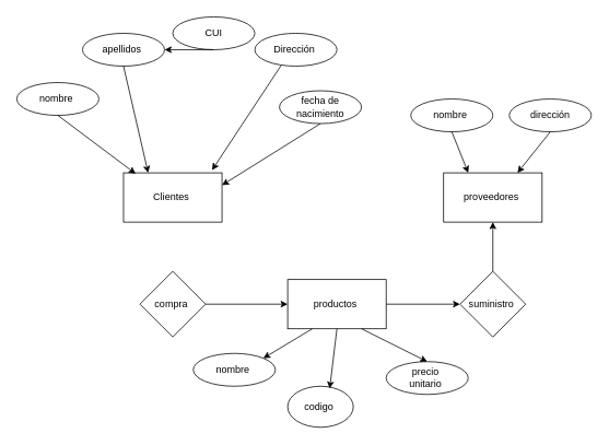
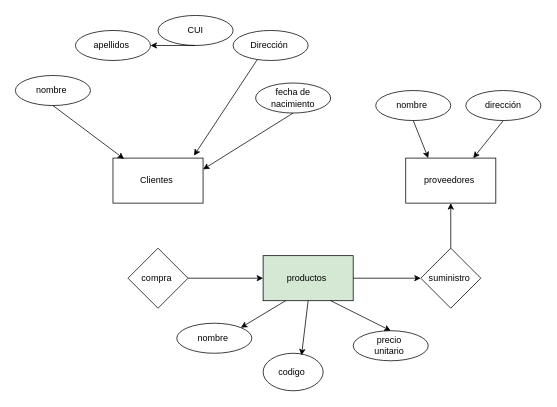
  <mxCell id="0" />
  <mxCell id="1" parent="0" />
  <mxCell id="2" value="&lt;font style=&quot;vertical-align: inherit&quot;&gt;&lt;font style=&quot;vertical-align: inherit&quot;&gt;Clientes&amp;nbsp;&lt;/font&gt;&lt;/font&gt;" style="rounded=0;whiteSpace=wrap;html=1;" vertex="1" parent="1"><mxGeometry x="150" y="210" width="120" height="60" as="geometry" /></mxCell>
- <mxCell id="3" value="&lt;font style=&quot;vertical-align: inherit&quot;&gt;&lt;font style=&quot;vertical-align: inherit&quot;&gt;productos&amp;nbsp;&lt;/font&gt;&lt;/font&gt;" style="rounded=0;whiteSpace=wrap;html=1;" vertex="1" parent="1"><mxGeometry x="350" y="340" width="120" height="60" as="geometry" /></mxCell>
+ <mxCell id="3" value="&lt;font style=&quot;vertical-align: inherit&quot;&gt;&lt;font style=&quot;vertical-align: inherit&quot;&gt;productos&amp;nbsp;&lt;/font&gt;&lt;/font&gt;" style="rounded=0;whiteSpace=wrap;html=1;fillColor=#d5e8d4;" vertex="1" parent="1"><mxGeometry x="350" y="340" width="120" height="60" as="geometry" /></mxCell>
  <mxCell id="4" value="proveedores&amp;nbsp;" style="rounded=0;whiteSpace=wrap;html=1;" vertex="1" parent="1"><mxGeometry x="540" y="210" width="120" height="60" as="geometry" /></mxCell>
  <mxCell id="5" value="compra&amp;nbsp;" style="rhombus;whiteSpace=wrap;html=1;" vertex="1" parent="1"><mxGeometry x="170" y="330" width="80" height="80" as="geometry" /></mxCell>
  <mxCell id="6" value="suministro&amp;nbsp;" style="rhombus;whiteSpace=wrap;html=1;" vertex="1" parent="1"><mxGeometry x="560" y="330" width="80" height="80" as="geometry" /></mxCell>
  <mxCell id="7" value="" style="endArrow=classic;html=1;exitX=1;exitY=0.5;exitDx=0;exitDy=0;entryX=0;entryY=0.5;entryDx=0;entryDy=0;" edge="1" parent="1" source="5" target="3"><mxGeometry width="50" height="50" relative="1" as="geometry"><mxPoint x="260" y="490" as="sourcePoint" /><mxPoint x="310" y="440" as="targetPoint" /><Array as="points" /></mxGeometry></mxCell>
  <mxCell id="8" value="" style="endArrow=classic;html=1;exitX=1;exitY=0.5;exitDx=0;exitDy=0;entryX=0;entryY=0.5;entryDx=0;entryDy=0;" edge="1" parent="1" source="3" target="6"><mxGeometry width="50" height="50" relative="1" as="geometry"><mxPoint x="260" y="490" as="sourcePoint" /><mxPoint x="310" y="440" as="targetPoint" /></mxGeometry></mxCell>
  <mxCell id="9" value="" style="endArrow=classic;html=1;exitX=0.5;exitY=0;exitDx=0;exitDy=0;entryX=0.5;entryY=1;entryDx=0;entryDy=0;" edge="1" parent="1" source="6" target="4"><mxGeometry width="50" height="50" relative="1" as="geometry"><mxPoint x="260" y="490" as="sourcePoint" /><mxPoint x="310" y="440" as="targetPoint" /></mxGeometry></mxCell>
  <mxCell id="10" value="nombre&amp;nbsp;" style="ellipse;whiteSpace=wrap;html=1;" vertex="1" parent="1"><mxGeometry x="235" y="430" width="100" height="40" as="geometry" /></mxCell>
  <mxCell id="11" value="codigo&amp;nbsp;" style="ellipse;whiteSpace=wrap;html=1;" vertex="1" parent="1"><mxGeometry x="350" y="470" width="80" height="50" as="geometry" /></mxCell>
  <mxCell id="12" value="precio&amp;nbsp;&lt;br&gt;unitario&amp;nbsp;" style="ellipse;whiteSpace=wrap;html=1;" vertex="1" parent="1"><mxGeometry x="470" y="440" width="100" height="40" as="geometry" /></mxCell>
  <mxCell id="13" value="" style="endArrow=classic;html=1;exitX=0.25;exitY=1;exitDx=0;exitDy=0;entryX=1;entryY=0;entryDx=0;entryDy=0;" edge="1" parent="1" source="3" target="10"><mxGeometry width="50" height="50" relative="1" as="geometry"><mxPoint x="310" y="330" as="sourcePoint" /><mxPoint x="360" y="280" as="targetPoint" /></mxGeometry></mxCell>
  <mxCell id="14" value="" style="endArrow=classic;html=1;exitX=0.5;exitY=1;exitDx=0;exitDy=0;entryX=0.64;entryY=0.056;entryDx=0;entryDy=0;entryPerimeter=0;" edge="1" parent="1" source="3" target="11"><mxGeometry width="50" height="50" relative="1" as="geometry"><mxPoint x="459.64" y="434.14" as="sourcePoint" /><mxPoint x="400" y="470" as="targetPoint" /></mxGeometry></mxCell>
  <mxCell id="15" value="" style="endArrow=classic;html=1;exitX=0.75;exitY=1;exitDx=0;exitDy=0;entryX=0.5;entryY=0;entryDx=0;entryDy=0;" edge="1" parent="1" source="3" target="12"><mxGeometry width="50" height="50" relative="1" as="geometry"><mxPoint x="400" y="420" as="sourcePoint" /><mxPoint x="520" y="430" as="targetPoint" /></mxGeometry></mxCell>
  <mxCell id="16" value="Dirección&amp;nbsp;" style="ellipse;whiteSpace=wrap;html=1;" vertex="1" parent="1"><mxGeometry x="310" y="40" width="100" height="40" as="geometry" /></mxCell>
  <mxCell id="17" value="apellidos&amp;nbsp;" style="ellipse;whiteSpace=wrap;html=1;" vertex="1" parent="1"><mxGeometry x="100" y="40" width="100" height="40" as="geometry" /></mxCell>
  <mxCell id="18" value="nombre&amp;nbsp;" style="ellipse;whiteSpace=wrap;html=1;" vertex="1" parent="1"><mxGeometry x="20" y="100" width="100" height="40" as="geometry" /></mxCell>
  <mxCell id="19" value="CUI" style="ellipse;whiteSpace=wrap;html=1;" vertex="1" parent="1"><mxGeometry x="210" y="20" width="100" height="40" as="geometry" /></mxCell>
  <mxCell id="20" value="fecha de nacimiento" style="ellipse;whiteSpace=wrap;html=1;" vertex="1" parent="1"><mxGeometry x="340" y="110" width="100" height="40" as="geometry" /></mxCell>
  <mxCell id="21" value="" style="endArrow=classic;html=1;exitX=0.5;exitY=1;exitDx=0;exitDy=0;entryX=0.123;entryY=0.018;entryDx=0;entryDy=0;entryPerimeter=0;" edge="1" parent="1" source="18" target="2"><mxGeometry width="50" height="50" relative="1" as="geometry"><mxPoint x="310" y="510" as="sourcePoint" /><mxPoint x="90" y="150" as="targetPoint" /></mxGeometry></mxCell>
- <mxCell id="22" value="" style="endArrow=classic;html=1;exitX=0.5;exitY=1;exitDx=0;exitDy=0;entryX=0.25;entryY=0;entryDx=0;entryDy=0;" edge="1" parent="1" source="17" target="2"><mxGeometry width="50" height="50" relative="1" as="geometry"><mxPoint x="310" y="510" as="sourcePoint" /><mxPoint x="360" y="460" as="targetPoint" /></mxGeometry></mxCell>
  <mxCell id="23" value="" style="endArrow=classic;html=1;exitX=0.5;exitY=1;exitDx=0;exitDy=0;" edge="1" parent="1" source="19" target="17"><mxGeometry width="50" height="50" relative="1" as="geometry"><mxPoint x="160" y="90" as="sourcePoint" /><mxPoint x="190" y="220" as="targetPoint" /></mxGeometry></mxCell>
  <mxCell id="24" value="" style="endArrow=classic;html=1;exitX=0.323;exitY=0.968;exitDx=0;exitDy=0;entryX=0.899;entryY=-0.055;entryDx=0;entryDy=0;exitPerimeter=0;entryPerimeter=0;" edge="1" parent="1" source="16" target="2"><mxGeometry width="50" height="50" relative="1" as="geometry"><mxPoint x="170" y="100" as="sourcePoint" /><mxPoint x="200" y="230" as="targetPoint" /></mxGeometry></mxCell>
  <mxCell id="25" value="" style="endArrow=classic;html=1;exitX=0.5;exitY=1;exitDx=0;exitDy=0;entryX=1;entryY=0.25;entryDx=0;entryDy=0;" edge="1" parent="1" source="20" target="2"><mxGeometry width="50" height="50" relative="1" as="geometry"><mxPoint x="180" y="110" as="sourcePoint" /><mxPoint x="210" y="240" as="targetPoint" /></mxGeometry></mxCell>
  <mxCell id="26" value="nombre&amp;nbsp;" style="ellipse;whiteSpace=wrap;html=1;" vertex="1" parent="1"><mxGeometry x="500" y="120" width="100" height="40" as="geometry" /></mxCell>
  <mxCell id="27" value="dirección" style="ellipse;whiteSpace=wrap;html=1;" vertex="1" parent="1"><mxGeometry x="620" y="120" width="100" height="40" as="geometry" /></mxCell>
  <mxCell id="28" value="" style="endArrow=classic;html=1;exitX=0.5;exitY=1;exitDx=0;exitDy=0;entryX=0.75;entryY=0;entryDx=0;entryDy=0;" edge="1" parent="1" source="27" target="4"><mxGeometry width="50" height="50" relative="1" as="geometry"><mxPoint x="400" y="160" as="sourcePoint" /><mxPoint x="280" y="235" as="targetPoint" /></mxGeometry></mxCell>
  <mxCell id="29" value="" style="endArrow=classic;html=1;exitX=0.5;exitY=1;exitDx=0;exitDy=0;entryX=0.25;entryY=0;entryDx=0;entryDy=0;" edge="1" parent="1" source="26" target="4"><mxGeometry width="50" height="50" relative="1" as="geometry"><mxPoint x="410" y="170" as="sourcePoint" /><mxPoint x="290" y="245" as="targetPoint" /></mxGeometry></mxCell>
